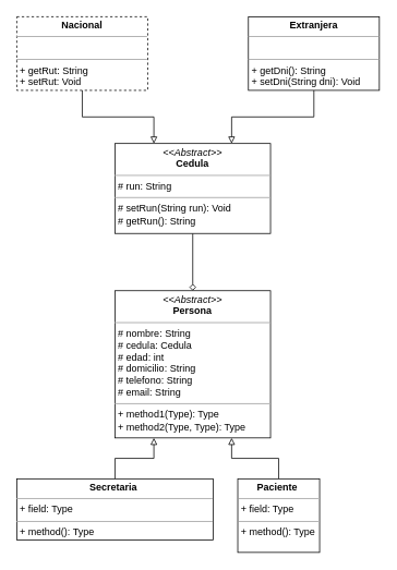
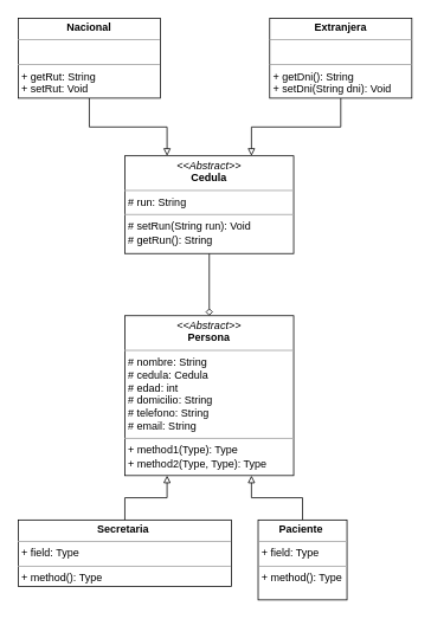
  <mxCell id="0" />
  <mxCell id="1" parent="0" />
  <mxCell id="2" style="edgeStyle=orthogonalEdgeStyle;rounded=0;jumpSize=10;orthogonalLoop=1;jettySize=auto;html=1;exitX=0.5;exitY=0;exitDx=0;exitDy=0;entryX=0.25;entryY=1;entryDx=0;entryDy=0;strokeWidth=1;fontSize=11;endArrow=block;endFill=0;" edge="1" parent="1" source="3" target="6"><mxGeometry relative="1" as="geometry" /></mxCell>
  <mxCell id="3" value="&lt;p style=&quot;margin:0px;margin-top:4px;text-align:center;&quot;&gt;&lt;b&gt;Secretaria&amp;nbsp;&lt;/b&gt;&lt;/p&gt;&lt;hr size=&quot;1&quot;&gt;&lt;p style=&quot;margin:0px;margin-left:4px;&quot;&gt;+ field: Type&lt;/p&gt;&lt;hr size=&quot;1&quot;&gt;&lt;p style=&quot;margin:0px;margin-left:4px;&quot;&gt;+ method(): Type&lt;/p&gt;" style="verticalAlign=top;align=left;overflow=fill;fontSize=12;fontFamily=Helvetica;html=1;" vertex="1" parent="1"><mxGeometry x="20" y="585" width="240" height="75" as="geometry" /></mxCell>
  <mxCell id="4" style="edgeStyle=orthogonalEdgeStyle;rounded=0;jumpSize=10;orthogonalLoop=1;jettySize=auto;html=1;exitX=0.5;exitY=0;exitDx=0;exitDy=0;entryX=0.75;entryY=1;entryDx=0;entryDy=0;strokeWidth=1;fontSize=11;endArrow=block;endFill=0;" edge="1" parent="1" source="5" target="6"><mxGeometry relative="1" as="geometry" /></mxCell>
  <mxCell id="5" value="&lt;p style=&quot;margin:0px;margin-top:4px;text-align:center;&quot;&gt;&lt;b&gt;Paciente&amp;nbsp;&lt;/b&gt;&lt;/p&gt;&lt;hr size=&quot;1&quot;&gt;&lt;p style=&quot;margin:0px;margin-left:4px;&quot;&gt;+ field: Type&lt;/p&gt;&lt;hr size=&quot;1&quot;&gt;&lt;p style=&quot;margin:0px;margin-left:4px;&quot;&gt;+ method(): Type&lt;/p&gt;" style="verticalAlign=top;align=left;overflow=fill;fontSize=12;fontFamily=Helvetica;html=1;" vertex="1" parent="1"><mxGeometry x="290" y="585" width="100" height="90" as="geometry" /></mxCell>
  <mxCell id="6" value="&lt;p style=&quot;margin:0px;margin-top:4px;text-align:center;&quot;&gt;&lt;i&gt;&amp;lt;&amp;lt;Abstract&amp;gt;&amp;gt;&lt;/i&gt;&lt;br&gt;&lt;b&gt;Persona&lt;/b&gt;&lt;/p&gt;&lt;hr size=&quot;1&quot;&gt;&lt;p style=&quot;margin:0px;margin-left:4px;&quot;&gt;# nombre: String&lt;/p&gt;&lt;p style=&quot;margin:0px;margin-left:4px;&quot;&gt;# cedula: Cedula&lt;/p&gt;&lt;p style=&quot;margin:0px;margin-left:4px;&quot;&gt;# edad: int&lt;/p&gt;&lt;p style=&quot;margin:0px;margin-left:4px;&quot;&gt;# domicilio: String&lt;/p&gt;&lt;p style=&quot;margin:0px;margin-left:4px;&quot;&gt;# telefono: String&lt;/p&gt;&lt;p style=&quot;margin:0px;margin-left:4px;&quot;&gt;# email: String&lt;/p&gt;&lt;hr size=&quot;1&quot;&gt;&lt;p style=&quot;margin:0px;margin-left:4px;&quot;&gt;+ method1(Type): Type&lt;br&gt;+ method2(Type, Type): Type&lt;/p&gt;" style="verticalAlign=top;align=left;overflow=fill;fontSize=12;fontFamily=Helvetica;html=1;" vertex="1" parent="1"><mxGeometry x="140" y="355" width="190" height="180" as="geometry" /></mxCell>
  <mxCell id="7" style="edgeStyle=orthogonalEdgeStyle;rounded=0;jumpSize=10;orthogonalLoop=1;jettySize=auto;html=1;exitX=0.5;exitY=1;exitDx=0;exitDy=0;entryX=0.75;entryY=0;entryDx=0;entryDy=0;strokeWidth=1;fontSize=11;endArrow=block;endFill=0;" edge="1" parent="1" source="8" target="10"><mxGeometry relative="1" as="geometry" /></mxCell>
  <mxCell id="8" value="&lt;p style=&quot;margin:0px;margin-top:4px;text-align:center;&quot;&gt;&lt;b&gt;Extranjera&lt;/b&gt;&lt;/p&gt;&lt;hr size=&quot;1&quot;&gt;&lt;p style=&quot;margin:0px;margin-left:4px;&quot;&gt;&lt;br&gt;&lt;/p&gt;&lt;hr size=&quot;1&quot;&gt;&lt;p style=&quot;margin:0px;margin-left:4px;&quot;&gt;+ getDni(): String&lt;/p&gt;&lt;p style=&quot;margin:0px;margin-left:4px;&quot;&gt;+ setDni(String dni): Void&lt;/p&gt;" style="verticalAlign=top;align=left;overflow=fill;fontSize=12;fontFamily=Helvetica;html=1;" vertex="1" parent="1"><mxGeometry x="303" y="20" width="160" height="90" as="geometry" /></mxCell>
  <mxCell id="9" style="edgeStyle=orthogonalEdgeStyle;rounded=0;orthogonalLoop=1;jettySize=auto;html=1;exitX=0.5;exitY=1;exitDx=0;exitDy=0;entryX=0.5;entryY=0;entryDx=0;entryDy=0;endArrow=diamond;endFill=0;strokeWidth=1;jumpSize=10;fontSize=11;" edge="1" parent="1" source="10" target="6"><mxGeometry relative="1" as="geometry" /></mxCell>
  <mxCell id="10" value="&lt;p style=&quot;margin:0px;margin-top:4px;text-align:center;&quot;&gt;&lt;i&gt;&amp;lt;&amp;lt;Abstract&amp;gt;&amp;gt;&lt;/i&gt;&lt;br&gt;&lt;b&gt;Cedula&lt;/b&gt;&lt;/p&gt;&lt;hr size=&quot;1&quot;&gt;&lt;p style=&quot;margin:0px;margin-left:4px;&quot;&gt;# run: String&lt;/p&gt;&lt;hr size=&quot;1&quot;&gt;&lt;p style=&quot;margin:0px;margin-left:4px;&quot;&gt;# setRun(String run): Void&lt;br&gt;# getRun(): String&lt;/p&gt;" style="verticalAlign=top;align=left;overflow=fill;fontSize=12;fontFamily=Helvetica;html=1;" vertex="1" parent="1"><mxGeometry x="140" y="175" width="190" height="110" as="geometry" /></mxCell>
  <mxCell id="11" style="edgeStyle=orthogonalEdgeStyle;rounded=0;jumpSize=10;orthogonalLoop=1;jettySize=auto;html=1;exitX=0.5;exitY=1;exitDx=0;exitDy=0;entryX=0.25;entryY=0;entryDx=0;entryDy=0;strokeWidth=1;fontSize=11;endArrow=block;endFill=0;" edge="1" parent="1" source="12" target="10"><mxGeometry relative="1" as="geometry" /></mxCell>
- <mxCell id="12" value="&lt;p style=&quot;margin:0px;margin-top:4px;text-align:center;&quot;&gt;&lt;b&gt;Nacional&lt;/b&gt;&lt;/p&gt;&lt;hr size=&quot;1&quot;&gt;&lt;p style=&quot;margin:0px;margin-left:4px;&quot;&gt;&lt;br&gt;&lt;/p&gt;&lt;hr size=&quot;1&quot;&gt;&lt;p style=&quot;margin:0px;margin-left:4px;&quot;&gt;+ getRut: String&lt;/p&gt;&lt;p style=&quot;margin:0px;margin-left:4px;&quot;&gt;+ setRut: Void&lt;/p&gt;" style="verticalAlign=top;align=left;overflow=fill;fontSize=12;fontFamily=Helvetica;html=1;dashed=1;" vertex="1" parent="1"><mxGeometry x="20" y="20" width="160" height="90" as="geometry" /></mxCell>
+ <mxCell id="12" value="&lt;p style=&quot;margin:0px;margin-top:4px;text-align:center;&quot;&gt;&lt;b&gt;Nacional&lt;/b&gt;&lt;/p&gt;&lt;hr size=&quot;1&quot;&gt;&lt;p style=&quot;margin:0px;margin-left:4px;&quot;&gt;&lt;br&gt;&lt;/p&gt;&lt;hr size=&quot;1&quot;&gt;&lt;p style=&quot;margin:0px;margin-left:4px;&quot;&gt;+ getRut: String&lt;/p&gt;&lt;p style=&quot;margin:0px;margin-left:4px;&quot;&gt;+ setRut: Void&lt;/p&gt;" style="verticalAlign=top;align=left;overflow=fill;fontSize=12;fontFamily=Helvetica;html=1;" vertex="1" parent="1"><mxGeometry x="20" y="20" width="160" height="90" as="geometry" /></mxCell>
